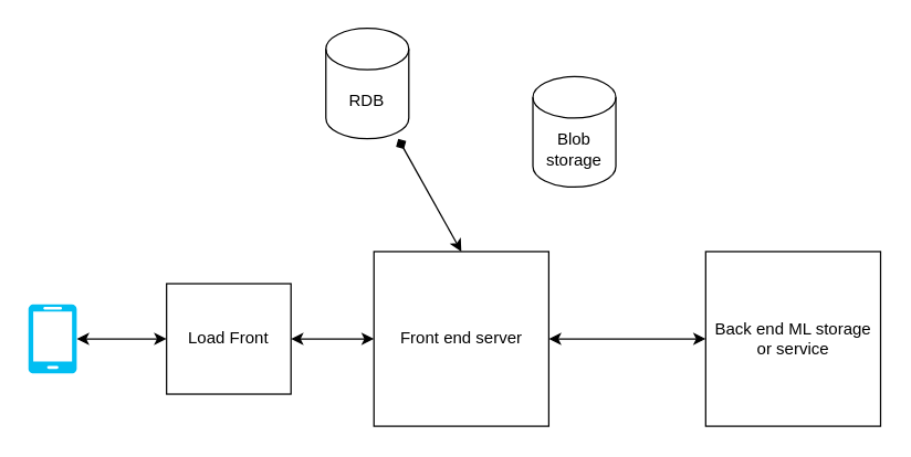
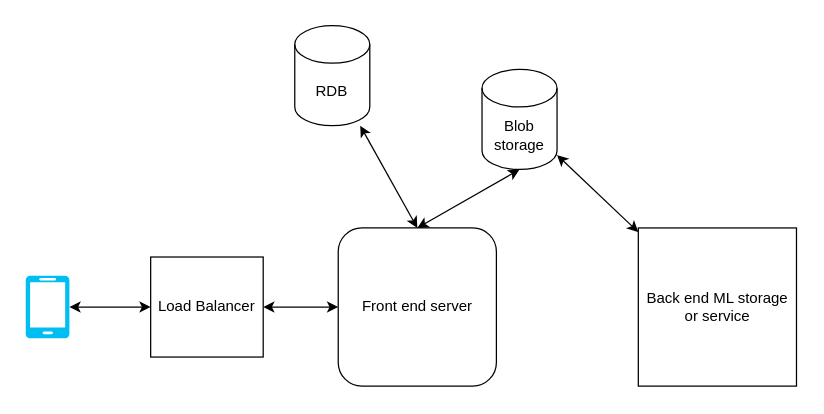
  <mxCell id="0" />
  <mxCell id="1" parent="0" />
  <mxCell id="2" value="" style="verticalLabelPosition=bottom;html=1;verticalAlign=top;align=center;strokeColor=none;fillColor=#00BEF2;shape=mxgraph.azure.mobile;pointerEvents=1;" vertex="1" parent="1"><mxGeometry x="20" y="220" width="35" height="50" as="geometry" /></mxCell>
- <mxCell id="3" value="Front end server" style="whiteSpace=wrap;html=1;aspect=fixed;" vertex="1" parent="1"><mxGeometry x="270" y="181.75" width="126.5" height="126.5" as="geometry" /></mxCell>
+ <mxCell id="3" value="Front end server" style="whiteSpace=wrap;html=1;aspect=fixed;rounded=1;" vertex="1" parent="1"><mxGeometry x="270" y="181.75" width="126.5" height="126.5" as="geometry" /></mxCell>
  <mxCell id="4" value="RDB" style="shape=cylinder3;whiteSpace=wrap;html=1;boundedLbl=1;backgroundOutline=1;size=15;" vertex="1" parent="1"><mxGeometry x="235.25" y="20" width="60" height="80" as="geometry" /></mxCell>
- <mxCell id="5" value="Load Front" style="rounded=0;whiteSpace=wrap;html=1;" vertex="1" parent="1"><mxGeometry x="120" y="205" width="90" height="80" as="geometry" /></mxCell>
+ <mxCell id="5" value="Load Balancer" style="rounded=0;whiteSpace=wrap;html=1;" vertex="1" parent="1"><mxGeometry x="120" y="205" width="90" height="80" as="geometry" /></mxCell>
  <mxCell id="6" value="Blob storage" style="shape=cylinder3;whiteSpace=wrap;html=1;boundedLbl=1;backgroundOutline=1;size=15;" vertex="1" parent="1"><mxGeometry x="385" y="55" width="60" height="80" as="geometry" /></mxCell>
  <mxCell id="7" value="Back end ML storage or service" style="whiteSpace=wrap;html=1;aspect=fixed;" vertex="1" parent="1"><mxGeometry x="510" y="181.75" width="126.5" height="126.5" as="geometry" /></mxCell>
- <mxCell id="8" value="" style="endArrow=diamond;startArrow=classic;html=1;rounded=0;exitX=0.5;exitY=0;exitDx=0;exitDy=0;" edge="1" parent="1" source="3" target="4"><mxGeometry width="50" height="50" relative="1" as="geometry"><mxPoint x="300" y="470" as="sourcePoint" /><mxPoint x="350" y="420" as="targetPoint" /></mxGeometry></mxCell>
+ <mxCell id="8" value="" style="endArrow=classic;startArrow=classic;html=1;rounded=0;exitX=0.5;exitY=0;exitDx=0;exitDy=0;" edge="1" parent="1" source="3" target="4"><mxGeometry width="50" height="50" relative="1" as="geometry"><mxPoint x="300" y="470" as="sourcePoint" /><mxPoint x="350" y="420" as="targetPoint" /></mxGeometry></mxCell>
  <mxCell id="9" value="" style="endArrow=classic;startArrow=classic;html=1;rounded=0;exitX=0;exitY=0.5;exitDx=0;exitDy=0;entryX=1;entryY=0.5;entryDx=0;entryDy=0;entryPerimeter=0;" edge="1" parent="1" source="5" target="2"><mxGeometry width="50" height="50" relative="1" as="geometry"><mxPoint x="335.25" y="191.75" as="sourcePoint" /><mxPoint x="335.25" y="120" as="targetPoint" /></mxGeometry></mxCell>
- <mxCell id="10" value="" style="endArrow=classic;startArrow=classic;html=1;rounded=0;entryX=1;entryY=0.5;entryDx=0;entryDy=0;" edge="1" parent="1" source="7" target="3"><mxGeometry width="50" height="50" relative="1" as="geometry"><mxPoint x="272" y="255" as="sourcePoint" /><mxPoint x="390" y="245" as="targetPoint" /></mxGeometry></mxCell>
+ <mxCell id="10" value="" style="endArrow=classic;startArrow=classic;html=1;rounded=0;" edge="1" parent="1" source="7" target="6"><mxGeometry width="50" height="50" relative="1" as="geometry"><mxPoint x="272" y="255" as="sourcePoint" /><mxPoint x="390" y="245" as="targetPoint" /></mxGeometry></mxCell>
+ <mxCell id="11" value="" style="endArrow=classic;startArrow=classic;html=1;rounded=0;exitX=0.5;exitY=0;exitDx=0;exitDy=0;entryX=0.5;entryY=1;entryDx=0;entryDy=0;entryPerimeter=0;" edge="1" parent="1" source="3" target="6"><mxGeometry width="50" height="50" relative="1" as="geometry"><mxPoint x="335.25" y="191.75" as="sourcePoint" /><mxPoint x="296.727" y="120" as="targetPoint" /></mxGeometry></mxCell>
  <mxCell id="12" value="" style="endArrow=classic;startArrow=classic;html=1;rounded=0;exitX=0;exitY=0.5;exitDx=0;exitDy=0;entryX=1;entryY=0.5;entryDx=0;entryDy=0;" edge="1" parent="1" source="3" target="5"><mxGeometry width="50" height="50" relative="1" as="geometry"><mxPoint x="140" y="255" as="sourcePoint" /><mxPoint x="220" y="245" as="targetPoint" /></mxGeometry></mxCell>
